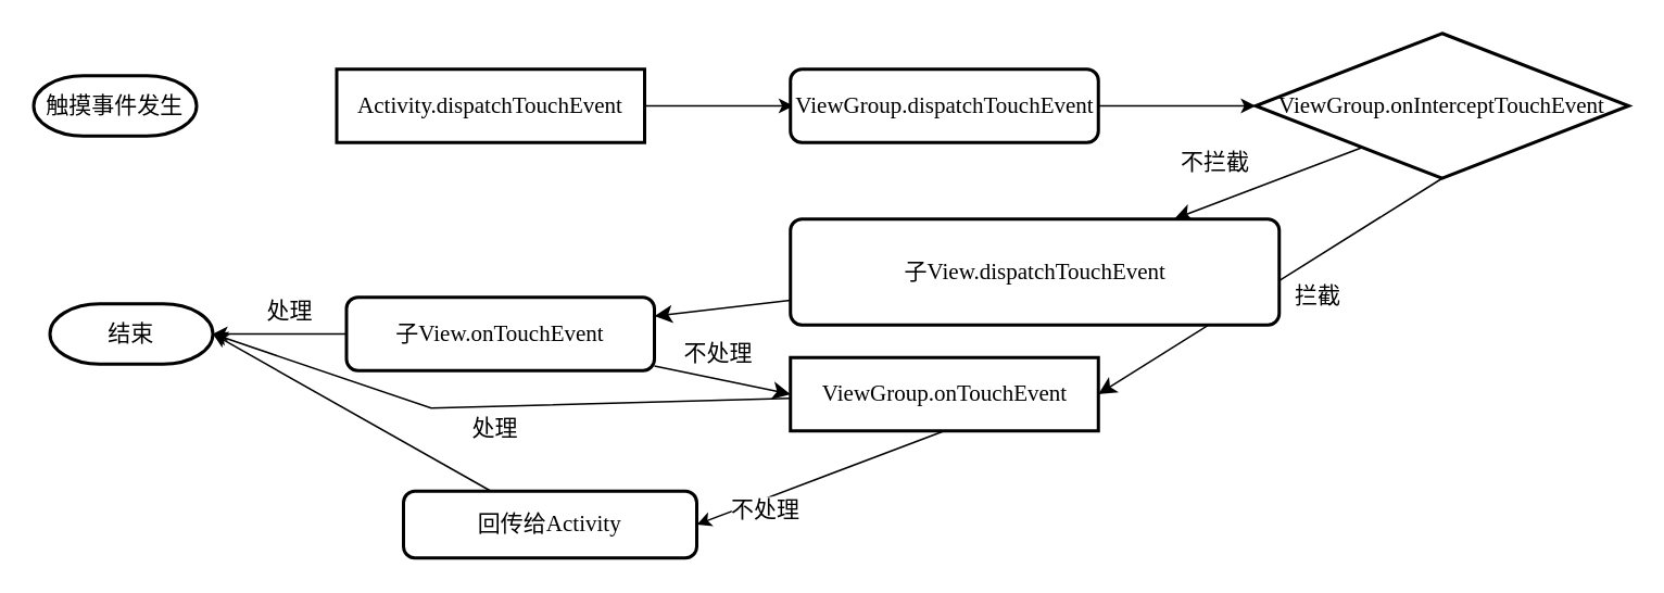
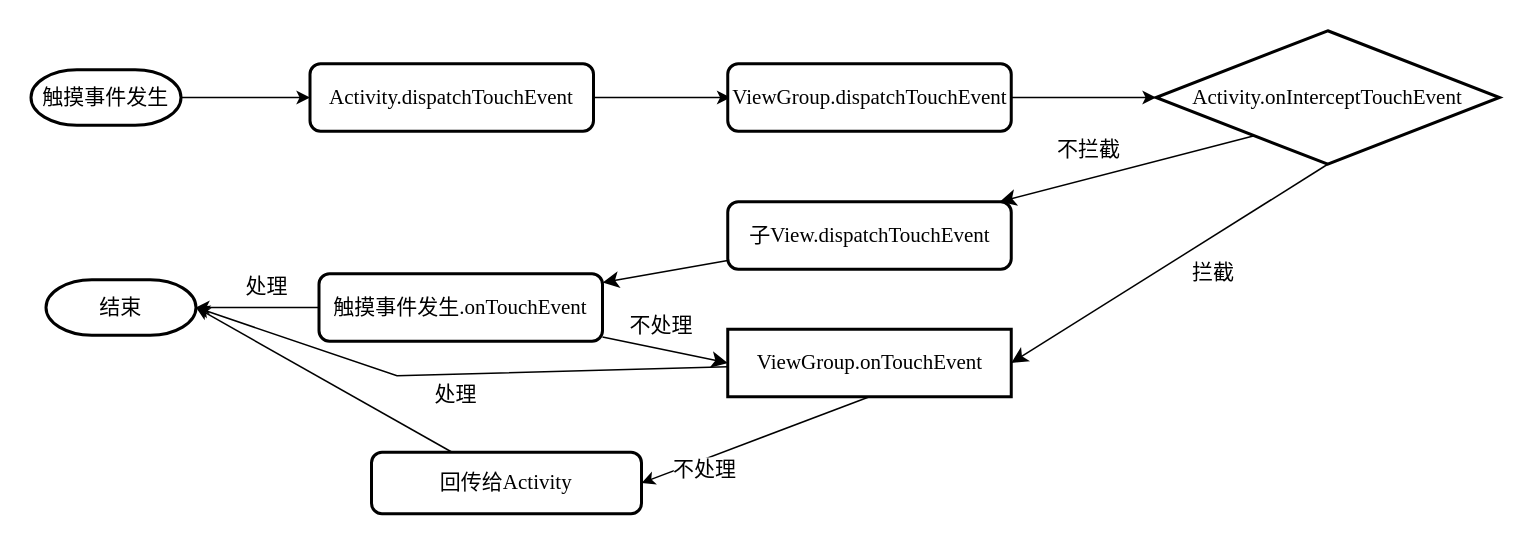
  <mxCell id="0" />
  <mxCell id="1" parent="0" />
+ <mxCell id="2" style="edgeStyle=orthogonalEdgeStyle;rounded=0;orthogonalLoop=1;jettySize=auto;html=1;entryX=0;entryY=0.5;entryDx=0;entryDy=0;" edge="1" parent="1" source="3" target="5"><mxGeometry relative="1" as="geometry" /></mxCell>
  <mxCell id="3" value="&lt;font style=&quot;font-size: 14px;&quot; face=&quot;宋体&quot;&gt;触摸事件发生&lt;/font&gt;" style="strokeWidth=2;html=1;shape=mxgraph.flowchart.terminator;whiteSpace=wrap;fontFamily=Times New Roman;" parent="1" vertex="1"><mxGeometry x="20" y="46" width="100" height="37" as="geometry" /></mxCell>
  <mxCell id="4" style="edgeStyle=orthogonalEdgeStyle;rounded=0;orthogonalLoop=1;jettySize=auto;html=1;" edge="1" parent="1" source="5"><mxGeometry relative="1" as="geometry"><mxPoint x="486.333" y="64.5" as="targetPoint" /></mxGeometry></mxCell>
- <mxCell id="5" value="&lt;font style=&quot;font-size: 14px;&quot;&gt;Activity.dispatchTouchEvent&lt;/font&gt;" style="whiteSpace=wrap;html=1;absoluteArcSize=1;arcSize=14;strokeWidth=2;fontFamily=Times New Roman;rounded=0;" parent="1" vertex="1"><mxGeometry x="206" y="42" width="189" height="45" as="geometry" /></mxCell>
+ <mxCell id="5" value="&lt;font style=&quot;font-size: 14px;&quot;&gt;Activity.dispatchTouchEvent&lt;/font&gt;" style="rounded=1;whiteSpace=wrap;html=1;absoluteArcSize=1;arcSize=14;strokeWidth=2;fontFamily=Times New Roman;" parent="1" vertex="1"><mxGeometry x="206" y="42" width="189" height="45" as="geometry" /></mxCell>
  <mxCell id="6" style="edgeStyle=orthogonalEdgeStyle;rounded=0;orthogonalLoop=1;jettySize=auto;html=1;entryX=0;entryY=0.5;entryDx=0;entryDy=0;entryPerimeter=0;" edge="1" parent="1" source="7" target="12"><mxGeometry relative="1" as="geometry"><mxPoint x="794.667" y="58.667" as="targetPoint" /></mxGeometry></mxCell>
  <mxCell id="7" value="&lt;font style=&quot;font-size: 14px;&quot;&gt;ViewGroup.dispatchTouchEvent&lt;/font&gt;" style="rounded=1;whiteSpace=wrap;html=1;absoluteArcSize=1;arcSize=14;strokeWidth=2;fontFamily=Times New Roman;" parent="1" vertex="1"><mxGeometry x="484.5" y="42" width="189" height="45" as="geometry" /></mxCell>
  <mxCell id="8" style="edgeStyle=none;curved=1;rounded=0;orthogonalLoop=1;jettySize=auto;html=1;startSize=8;endSize=8;exitX=0.286;exitY=0.787;exitDx=0;exitDy=0;exitPerimeter=0;" parent="1" source="12" target="14" edge="1"><mxGeometry relative="1" as="geometry" /></mxCell>
  <mxCell id="9" value="&lt;font style=&quot;font-size: 14px;&quot; face=&quot;宋体&quot;&gt;不拦截&lt;/font&gt;" style="edgeLabel;html=1;align=center;verticalAlign=middle;resizable=0;points=[];fontFamily=Times New Roman;" parent="8" vertex="1" connectable="0"><mxGeometry x="-0.256" y="-3" relative="1" as="geometry"><mxPoint x="-47" y="-4" as="offset" /></mxGeometry></mxCell>
  <mxCell id="10" style="edgeStyle=none;curved=1;rounded=0;orthogonalLoop=1;jettySize=auto;html=1;startSize=8;endSize=8;exitX=0.5;exitY=1;exitDx=0;exitDy=0;exitPerimeter=0;entryX=1;entryY=0.5;entryDx=0;entryDy=0;" parent="1" target="19" edge="1" source="12"><mxGeometry relative="1" as="geometry"><mxPoint x="581" y="305" as="sourcePoint" /><mxPoint x="716" y="264" as="targetPoint" /></mxGeometry></mxCell>
  <mxCell id="11" value="&lt;font style=&quot;font-size: 14px;&quot; face=&quot;宋体&quot;&gt;拦截&lt;/font&gt;" style="edgeLabel;html=1;align=center;verticalAlign=middle;resizable=0;points=[];fontFamily=Times New Roman;" parent="10" vertex="1" connectable="0"><mxGeometry x="-0.254" y="-2" relative="1" as="geometry"><mxPoint x="3" y="25" as="offset" /></mxGeometry></mxCell>
- <mxCell id="12" value="&lt;span style=&quot;font-size: 14px;&quot;&gt;ViewGroup.onInterceptTouchEvent&lt;/span&gt;" style="strokeWidth=2;html=1;shape=mxgraph.flowchart.decision;whiteSpace=wrap;fontFamily=Times New Roman;" parent="1" vertex="1"><mxGeometry x="770" y="20" width="229" height="89" as="geometry" /></mxCell>
+ <mxCell id="12" value="&lt;span style=&quot;font-size: 14px;&quot;&gt;Activity.onInterceptTouchEvent&lt;/span&gt;" style="strokeWidth=2;html=1;shape=mxgraph.flowchart.decision;whiteSpace=wrap;fontFamily=Times New Roman;" parent="1" vertex="1"><mxGeometry x="770" y="20" width="229" height="89" as="geometry" /></mxCell>
  <mxCell id="13" value="" style="edgeStyle=none;curved=1;rounded=0;orthogonalLoop=1;jettySize=auto;html=1;startSize=8;endSize=8;" parent="1" source="14" target="17" edge="1"><mxGeometry relative="1" as="geometry" /></mxCell>
- <mxCell id="14" value="&lt;font style=&quot;font-size: 14px;&quot;&gt;子View.dispatchTouchEvent&lt;/font&gt;" style="rounded=1;whiteSpace=wrap;html=1;absoluteArcSize=1;arcSize=14;strokeWidth=2;fontFamily=Times New Roman;" parent="1" vertex="1"><mxGeometry x="484.5" y="134" width="300" height="65" as="geometry" /></mxCell>
+ <mxCell id="14" value="&lt;font style=&quot;font-size: 14px;&quot;&gt;子View.dispatchTouchEvent&lt;/font&gt;" style="rounded=1;whiteSpace=wrap;html=1;absoluteArcSize=1;arcSize=14;strokeWidth=2;fontFamily=Times New Roman;" parent="1" vertex="1"><mxGeometry x="484.5" y="134" width="189" height="45" as="geometry" /></mxCell>
  <mxCell id="15" style="edgeStyle=none;curved=1;rounded=0;orthogonalLoop=1;jettySize=auto;html=1;entryX=0;entryY=0.5;entryDx=0;entryDy=0;startSize=8;endSize=8;" parent="1" source="17" target="19" edge="1"><mxGeometry relative="1" as="geometry" /></mxCell>
  <mxCell id="16" value="不处理" style="edgeLabel;html=1;align=center;verticalAlign=middle;resizable=0;points=[];fontFamily=宋体;fontSize=14;" vertex="1" connectable="0" parent="15"><mxGeometry x="-0.004" y="-2" relative="1" as="geometry"><mxPoint x="-2" y="-18" as="offset" /></mxGeometry></mxCell>
- <mxCell id="17" value="&lt;font style=&quot;font-size: 14px;&quot;&gt;子View.on&lt;/font&gt;&lt;span style=&quot;font-size: 14px; background-color: transparent; color: light-dark(rgb(0, 0, 0), rgb(255, 255, 255));&quot;&gt;TouchEvent&lt;/span&gt;" style="rounded=1;whiteSpace=wrap;html=1;absoluteArcSize=1;arcSize=14;strokeWidth=2;fontFamily=Times New Roman;" parent="1" vertex="1"><mxGeometry x="212" y="182" width="189" height="45" as="geometry" /></mxCell>
+ <mxCell id="17" value="&lt;font style=&quot;font-size: 14px;&quot;&gt;触摸事件发生.on&lt;/font&gt;&lt;span style=&quot;font-size: 14px; background-color: transparent; color: light-dark(rgb(0, 0, 0), rgb(255, 255, 255));&quot;&gt;TouchEvent&lt;/span&gt;" style="rounded=1;whiteSpace=wrap;html=1;absoluteArcSize=1;arcSize=14;strokeWidth=2;fontFamily=Times New Roman;" parent="1" vertex="1"><mxGeometry x="212" y="182" width="189" height="45" as="geometry" /></mxCell>
  <mxCell id="18" style="rounded=0;orthogonalLoop=1;jettySize=auto;html=1;entryX=1;entryY=0.5;entryDx=0;entryDy=0;exitX=0.5;exitY=1;exitDx=0;exitDy=0;" edge="1" parent="1" source="19" target="21"><mxGeometry relative="1" as="geometry" /></mxCell>
  <mxCell id="19" value="&lt;font style=&quot;font-size: 14px;&quot;&gt;ViewGroup.on&lt;/font&gt;&lt;span style=&quot;font-size: 14px; background-color: transparent; color: light-dark(rgb(0, 0, 0), rgb(255, 255, 255));&quot;&gt;TouchEvent&lt;/span&gt;" style="whiteSpace=wrap;html=1;absoluteArcSize=1;arcSize=14;strokeWidth=2;fontFamily=Times New Roman;rounded=0;" parent="1" vertex="1"><mxGeometry x="484.5" y="219" width="189" height="45" as="geometry" /></mxCell>
  <mxCell id="20" value="&lt;font style=&quot;font-size: 14px;&quot; face=&quot;宋体&quot;&gt;结束&lt;/font&gt;" style="strokeWidth=2;html=1;shape=mxgraph.flowchart.terminator;whiteSpace=wrap;fontFamily=Times New Roman;" parent="1" vertex="1"><mxGeometry x="30" y="186" width="100" height="37" as="geometry" /></mxCell>
  <mxCell id="21" value="&lt;span style=&quot;font-size: 14px;&quot;&gt;回传给Activity&lt;/span&gt;" style="rounded=1;whiteSpace=wrap;html=1;absoluteArcSize=1;arcSize=14;strokeWidth=2;fontFamily=Times New Roman;" parent="1" vertex="1"><mxGeometry x="247" y="301" width="180" height="41" as="geometry" /></mxCell>
  <mxCell id="22" style="rounded=0;orthogonalLoop=1;jettySize=auto;html=1;entryX=1;entryY=0.5;entryDx=0;entryDy=0;entryPerimeter=0;" edge="1" parent="1" source="21" target="20"><mxGeometry relative="1" as="geometry"><mxPoint x="129" y="226" as="targetPoint" /></mxGeometry></mxCell>
  <mxCell id="23" style="edgeStyle=orthogonalEdgeStyle;rounded=0;orthogonalLoop=1;jettySize=auto;html=1;entryX=1;entryY=0.5;entryDx=0;entryDy=0;entryPerimeter=0;" edge="1" parent="1" source="17" target="20"><mxGeometry relative="1" as="geometry" /></mxCell>
  <mxCell id="24" value="处理" style="edgeLabel;html=1;align=center;verticalAlign=middle;resizable=0;points=[];fontFamily=宋体;fontSize=14;" vertex="1" connectable="0" parent="1"><mxGeometry x="176" y="191.001" as="geometry"><mxPoint y="-1" as="offset" /></mxGeometry></mxCell>
  <mxCell id="25" value="不处理" style="edgeLabel;html=1;align=center;verticalAlign=middle;resizable=0;points=[];fontFamily=宋体;fontSize=14;" vertex="1" connectable="0" parent="1"><mxGeometry x="468" y="312.001" as="geometry" /></mxCell>
  <mxCell id="26" style="rounded=0;orthogonalLoop=1;jettySize=auto;html=1;entryX=1;entryY=0.5;entryDx=0;entryDy=0;entryPerimeter=0;" edge="1" parent="1" source="19" target="20"><mxGeometry relative="1" as="geometry"><Array as="points"><mxPoint x="264" y="250" /></Array></mxGeometry></mxCell>
  <mxCell id="27" value="处理" style="edgeLabel;html=1;align=center;verticalAlign=middle;resizable=0;points=[];fontFamily=宋体;fontSize=14;" vertex="1" connectable="0" parent="1"><mxGeometry x="184" y="191.001" as="geometry"><mxPoint x="118" y="71" as="offset" /></mxGeometry></mxCell>
